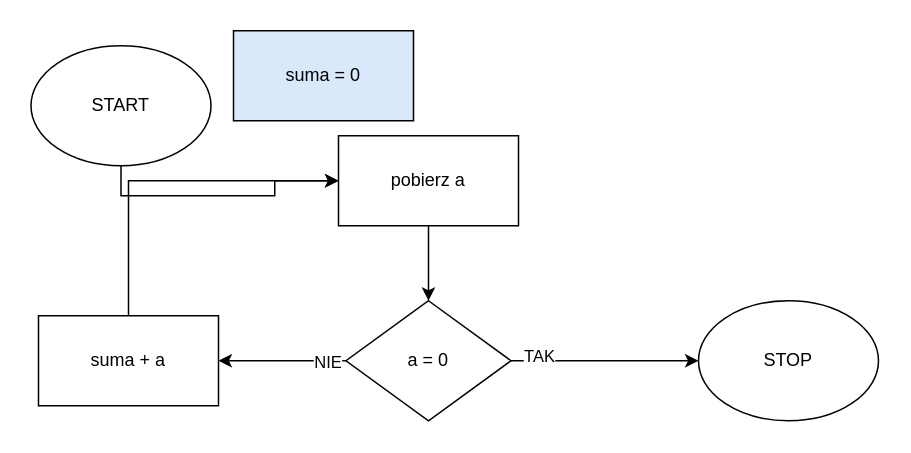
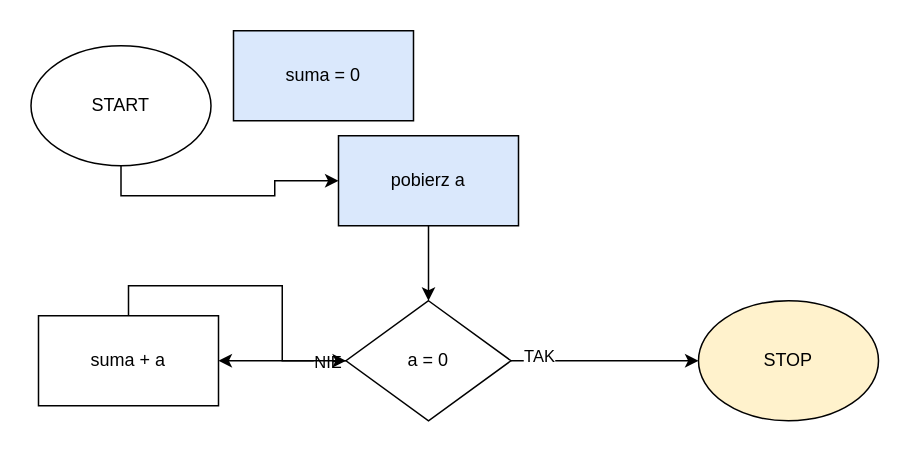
  <mxCell id="0" />
  <mxCell id="1" parent="0" />
  <mxCell id="2" style="edgeStyle=orthogonalEdgeStyle;rounded=0;orthogonalLoop=1;jettySize=auto;html=1;exitX=0.5;exitY=1;exitDx=0;exitDy=0;" edge="1" parent="1" source="3" target="5"><mxGeometry relative="1" as="geometry"><mxPoint x="285" y="100" as="targetPoint" /></mxGeometry></mxCell>
  <mxCell id="3" value="START" style="ellipse;whiteSpace=wrap;html=1;" vertex="1" parent="1"><mxGeometry x="20" y="30" width="120" height="80" as="geometry" /></mxCell>
  <mxCell id="4" style="edgeStyle=orthogonalEdgeStyle;rounded=0;orthogonalLoop=1;jettySize=auto;html=1;exitX=0.5;exitY=1;exitDx=0;exitDy=0;" edge="1" parent="1" source="5"><mxGeometry relative="1" as="geometry"><mxPoint x="285" y="200" as="targetPoint" /></mxGeometry></mxCell>
- <mxCell id="5" value="pobierz a" style="rounded=0;whiteSpace=wrap;html=1;" vertex="1" parent="1"><mxGeometry x="225" y="90" width="120" height="60" as="geometry" /></mxCell>
+ <mxCell id="5" value="pobierz a" style="rounded=0;whiteSpace=wrap;html=1;fillColor=#dae8fc;" vertex="1" parent="1"><mxGeometry x="225" y="90" width="120" height="60" as="geometry" /></mxCell>
  <mxCell id="6" style="edgeStyle=orthogonalEdgeStyle;rounded=0;orthogonalLoop=1;jettySize=auto;html=1;exitX=1;exitY=0.5;exitDx=0;exitDy=0;" edge="1" parent="1" source="10"><mxGeometry relative="1" as="geometry"><mxPoint x="465" y="240" as="targetPoint" /></mxGeometry></mxCell>
  <mxCell id="7" value="TAK" style="edgeLabel;html=1;align=center;verticalAlign=middle;resizable=0;points=[];" vertex="1" connectable="0" parent="6"><mxGeometry x="-0.712" y="4" relative="1" as="geometry"><mxPoint as="offset" /></mxGeometry></mxCell>
  <mxCell id="8" style="edgeStyle=orthogonalEdgeStyle;rounded=0;orthogonalLoop=1;jettySize=auto;html=1;exitX=0;exitY=0.5;exitDx=0;exitDy=0;" edge="1" parent="1" source="10"><mxGeometry relative="1" as="geometry"><mxPoint x="145" y="240" as="targetPoint" /></mxGeometry></mxCell>
  <mxCell id="9" value="NIE" style="edgeLabel;html=1;align=center;verticalAlign=middle;resizable=0;points=[];" vertex="1" connectable="0" parent="8"><mxGeometry x="-0.694" relative="1" as="geometry"><mxPoint as="offset" /></mxGeometry></mxCell>
  <mxCell id="10" value="a = 0" style="rhombus;whiteSpace=wrap;html=1;" vertex="1" parent="1"><mxGeometry x="230" y="200" width="110" height="80" as="geometry" /></mxCell>
- <mxCell id="11" value="STOP" style="ellipse;whiteSpace=wrap;html=1;" vertex="1" parent="1"><mxGeometry x="465" y="200" width="120" height="80" as="geometry" /></mxCell>
- <mxCell id="12" style="edgeStyle=orthogonalEdgeStyle;rounded=0;orthogonalLoop=1;jettySize=auto;html=1;exitX=0.5;exitY=0;exitDx=0;exitDy=0;entryX=0;entryY=0.5;entryDx=0;entryDy=0;" edge="1" parent="1" source="13" target="5"><mxGeometry relative="1" as="geometry" /></mxCell>
+ <mxCell id="11" value="STOP" style="ellipse;whiteSpace=wrap;html=1;fillColor=#fff2cc;" vertex="1" parent="1"><mxGeometry x="465" y="200" width="120" height="80" as="geometry" /></mxCell>
+ <mxCell id="12" style="edgeStyle=orthogonalEdgeStyle;rounded=0;orthogonalLoop=1;jettySize=auto;html=1;exitX=0.5;exitY=0;exitDx=0;exitDy=0;" edge="1" parent="1" source="13" target="10"><mxGeometry relative="1" as="geometry" /></mxCell>
  <mxCell id="13" value="suma + a" style="rounded=0;whiteSpace=wrap;html=1;" vertex="1" parent="1"><mxGeometry x="25" y="210" width="120" height="60" as="geometry" /></mxCell>
  <mxCell id="14" value="suma = 0" style="rounded=0;whiteSpace=wrap;html=1;fillColor=#dae8fc;" vertex="1" parent="1"><mxGeometry x="155" y="20" width="120" height="60" as="geometry" /></mxCell>
